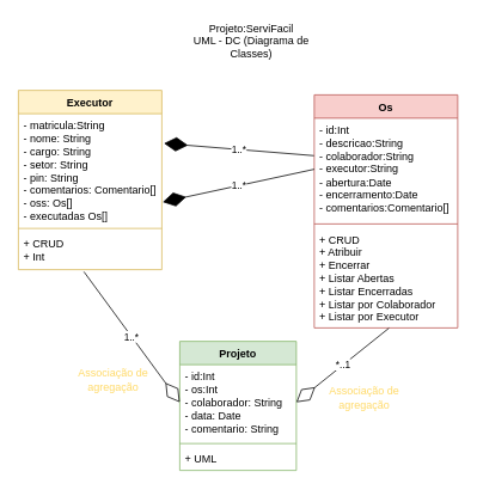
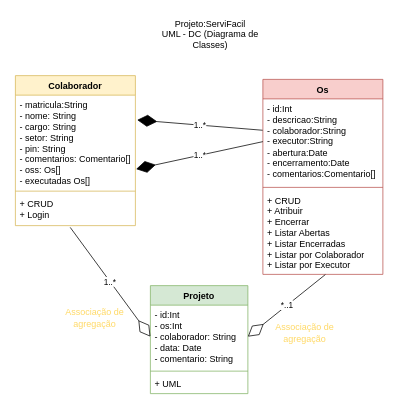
  <mxCell id="0" />
  <mxCell id="1" parent="0" />
  <mxCell id="2" value="&lt;div&gt;Projeto:ServiFacil&lt;/div&gt;&lt;div&gt;UML - DC (&lt;span style=&quot;background-color: initial;&quot;&gt;Diagrama de Classes)&lt;/span&gt;&lt;/div&gt;" style="text;html=1;align=center;verticalAlign=middle;whiteSpace=wrap;rounded=0;" parent="1" vertex="1"><mxGeometry x="195" y="20" width="170" height="50" as="geometry" /></mxCell>
- <mxCell id="3" value="Executor" style="swimlane;fontStyle=1;align=center;verticalAlign=top;childLayout=stackLayout;horizontal=1;startSize=26;horizontalStack=0;resizeParent=1;resizeParentMax=0;resizeLast=0;collapsible=1;marginBottom=0;whiteSpace=wrap;html=1;fillColor=#fff2cc;strokeColor=#d6b656;" parent="1" vertex="1"><mxGeometry x="20" y="100" width="160" height="200" as="geometry" /></mxCell>
+ <mxCell id="3" value="Colaborador" style="swimlane;fontStyle=1;align=center;verticalAlign=top;childLayout=stackLayout;horizontal=1;startSize=26;horizontalStack=0;resizeParent=1;resizeParentMax=0;resizeLast=0;collapsible=1;marginBottom=0;whiteSpace=wrap;html=1;fillColor=#fff2cc;strokeColor=#d6b656;" parent="1" vertex="1"><mxGeometry x="20" y="100" width="160" height="200" as="geometry" /></mxCell>
  <mxCell id="4" value="&lt;div&gt;- matricula:String&lt;/div&gt;&lt;div&gt;- nome: String&lt;/div&gt;&lt;div&gt;- cargo: String&lt;/div&gt;&lt;div&gt;- setor: String&lt;/div&gt;&lt;div&gt;- pin: String&lt;/div&gt;&lt;div&gt;- comentarios: Comentario[]&lt;/div&gt;&lt;div&gt;- oss: Os[]&lt;/div&gt;&lt;div&gt;- executadas Os[]&lt;/div&gt;" style="text;strokeColor=none;fillColor=none;align=left;verticalAlign=top;spacingLeft=4;spacingRight=4;overflow=hidden;rotatable=0;points=[[0,0.5],[1,0.5]];portConstraint=eastwest;whiteSpace=wrap;html=1;" parent="3" vertex="1"><mxGeometry y="26" width="160" height="124" as="geometry" /></mxCell>
  <mxCell id="5" value="" style="line;strokeWidth=1;fillColor=none;align=left;verticalAlign=middle;spacingTop=-1;spacingLeft=3;spacingRight=3;rotatable=0;labelPosition=right;points=[];portConstraint=eastwest;strokeColor=inherit;" parent="3" vertex="1"><mxGeometry y="150" width="160" height="8" as="geometry" /></mxCell>
- <mxCell id="6" value="+ CRUD&lt;div&gt;+ Int&lt;/div&gt;" style="text;strokeColor=none;fillColor=none;align=left;verticalAlign=top;spacingLeft=4;spacingRight=4;overflow=hidden;rotatable=0;points=[[0,0.5],[1,0.5]];portConstraint=eastwest;whiteSpace=wrap;html=1;" parent="3" vertex="1"><mxGeometry y="158" width="160" height="42" as="geometry" /></mxCell>
+ <mxCell id="6" value="+ CRUD&lt;div&gt;+ Login&lt;/div&gt;" style="text;strokeColor=none;fillColor=none;align=left;verticalAlign=top;spacingLeft=4;spacingRight=4;overflow=hidden;rotatable=0;points=[[0,0.5],[1,0.5]];portConstraint=eastwest;whiteSpace=wrap;html=1;" parent="3" vertex="1"><mxGeometry y="158" width="160" height="42" as="geometry" /></mxCell>
  <mxCell id="7" value="Os" style="swimlane;fontStyle=1;align=center;verticalAlign=top;childLayout=stackLayout;horizontal=1;startSize=26;horizontalStack=0;resizeParent=1;resizeParentMax=0;resizeLast=0;collapsible=1;marginBottom=0;whiteSpace=wrap;html=1;fillColor=#f8cecc;strokeColor=#b85450;" parent="1" vertex="1"><mxGeometry x="350" y="105" width="160" height="260" as="geometry" /></mxCell>
  <mxCell id="8" value="&lt;div&gt;- id:Int&lt;/div&gt;&lt;div&gt;- descricao:String&lt;/div&gt;&lt;div&gt;- colaborador:String&lt;/div&gt;&lt;div&gt;- executor:String&lt;/div&gt;&lt;div&gt;- abertura:Date&lt;/div&gt;&lt;div&gt;- encerramento:Date&lt;/div&gt;&lt;div&gt;- comentarios:Comentario[]&lt;/div&gt;" style="text;strokeColor=none;fillColor=none;align=left;verticalAlign=top;spacingLeft=4;spacingRight=4;overflow=hidden;rotatable=0;points=[[0,0.5],[1,0.5]];portConstraint=eastwest;whiteSpace=wrap;html=1;" parent="7" vertex="1"><mxGeometry y="26" width="160" height="114" as="geometry" /></mxCell>
  <mxCell id="9" value="" style="line;strokeWidth=1;fillColor=none;align=left;verticalAlign=middle;spacingTop=-1;spacingLeft=3;spacingRight=3;rotatable=0;labelPosition=right;points=[];portConstraint=eastwest;strokeColor=inherit;" parent="7" vertex="1"><mxGeometry y="140" width="160" height="8" as="geometry" /></mxCell>
  <mxCell id="10" value="+ CRUD&lt;div&gt;+ Atribuir&lt;/div&gt;&lt;div&gt;+ Encerrar&lt;/div&gt;&lt;div&gt;+ Listar Abertas&lt;/div&gt;&lt;div&gt;+ Listar Encerradas&lt;/div&gt;&lt;div&gt;+ Listar por Colaborador&lt;/div&gt;&lt;div&gt;+ Listar por Executor&lt;/div&gt;" style="text;strokeColor=none;fillColor=none;align=left;verticalAlign=top;spacingLeft=4;spacingRight=4;overflow=hidden;rotatable=0;points=[[0,0.5],[1,0.5]];portConstraint=eastwest;whiteSpace=wrap;html=1;" parent="7" vertex="1"><mxGeometry y="148" width="160" height="112" as="geometry" /></mxCell>
  <mxCell id="11" value="Projeto" style="swimlane;fontStyle=1;align=center;verticalAlign=top;childLayout=stackLayout;horizontal=1;startSize=26;horizontalStack=0;resizeParent=1;resizeParentMax=0;resizeLast=0;collapsible=1;marginBottom=0;whiteSpace=wrap;html=1;fillColor=#d5e8d4;strokeColor=#82b366;" parent="1" vertex="1"><mxGeometry x="200" y="380" width="130" height="144" as="geometry" /></mxCell>
  <mxCell id="12" value="&lt;div&gt;- id:Int&lt;/div&gt;&lt;div&gt;- os:Int&lt;/div&gt;&lt;div&gt;- colaborador: String&lt;/div&gt;&lt;div&gt;- data: Date&lt;/div&gt;&lt;div&gt;- comentario: String&lt;/div&gt;" style="text;strokeColor=none;fillColor=none;align=left;verticalAlign=top;spacingLeft=4;spacingRight=4;overflow=hidden;rotatable=0;points=[[0,0.5],[1,0.5]];portConstraint=eastwest;whiteSpace=wrap;html=1;" parent="11" vertex="1"><mxGeometry y="26" width="130" height="84" as="geometry" /></mxCell>
  <mxCell id="13" value="" style="line;strokeWidth=1;fillColor=none;align=left;verticalAlign=middle;spacingTop=-1;spacingLeft=3;spacingRight=3;rotatable=0;labelPosition=right;points=[];portConstraint=eastwest;strokeColor=inherit;" parent="11" vertex="1"><mxGeometry y="110" width="130" height="8" as="geometry" /></mxCell>
  <mxCell id="14" value="+ UML" style="text;strokeColor=none;fillColor=none;align=left;verticalAlign=top;spacingLeft=4;spacingRight=4;overflow=hidden;rotatable=0;points=[[0,0.5],[1,0.5]];portConstraint=eastwest;whiteSpace=wrap;html=1;" parent="11" vertex="1"><mxGeometry y="118" width="130" height="26" as="geometry" /></mxCell>
  <mxCell id="15" value="1..*" style="endArrow=diamondThin;endFill=1;endSize=24;html=1;rounded=0;exitX=-0.002;exitY=0.367;exitDx=0;exitDy=0;exitPerimeter=0;entryX=1.015;entryY=0.267;entryDx=0;entryDy=0;entryPerimeter=0;" parent="1" source="8" target="4" edge="1"><mxGeometry width="160" relative="1" as="geometry"><mxPoint x="161" y="245" as="sourcePoint" /><mxPoint x="321" y="245" as="targetPoint" /></mxGeometry></mxCell>
  <mxCell id="16" value="1..*" style="endArrow=diamondThin;endFill=1;endSize=24;html=1;rounded=0;exitX=0;exitY=0.5;exitDx=0;exitDy=0;entryX=1.006;entryY=0.795;entryDx=0;entryDy=0;entryPerimeter=0;" parent="1" source="8" target="4" edge="1"><mxGeometry width="160" relative="1" as="geometry"><mxPoint x="322" y="136" as="sourcePoint" /><mxPoint x="161" y="178" as="targetPoint" /></mxGeometry></mxCell>
  <mxCell id="17" value="*..1" style="endArrow=diamondThin;endFill=0;endSize=24;html=1;rounded=0;entryX=1;entryY=0.5;entryDx=0;entryDy=0;exitX=0.521;exitY=1.002;exitDx=0;exitDy=0;exitPerimeter=0;" parent="1" source="10" target="12" edge="1"><mxGeometry width="160" relative="1" as="geometry"><mxPoint x="431" y="390" as="sourcePoint" /><mxPoint x="321" y="245" as="targetPoint" /></mxGeometry></mxCell>
  <mxCell id="18" value="1..*" style="endArrow=diamondThin;endFill=0;endSize=24;html=1;rounded=0;exitX=0.457;exitY=1.056;exitDx=0;exitDy=0;exitPerimeter=0;entryX=0;entryY=0.5;entryDx=0;entryDy=0;" parent="1" source="6" target="12" edge="1"><mxGeometry width="160" relative="1" as="geometry"><mxPoint x="429" y="288" as="sourcePoint" /><mxPoint x="331" y="393" as="targetPoint" /></mxGeometry></mxCell>
  <mxCell id="19" value="Associação de agregação" style="text;html=1;align=center;verticalAlign=middle;whiteSpace=wrap;rounded=0;fontColor=#FFD966;" vertex="1" parent="1"><mxGeometry x="81" y="400" width="90" height="45" as="geometry" /></mxCell>
  <mxCell id="20" value="Associação de agregação" style="text;html=1;align=center;verticalAlign=middle;whiteSpace=wrap;rounded=0;fontColor=#FFD966;" vertex="1" parent="1"><mxGeometry x="361" y="420" width="90" height="45" as="geometry" /></mxCell>
